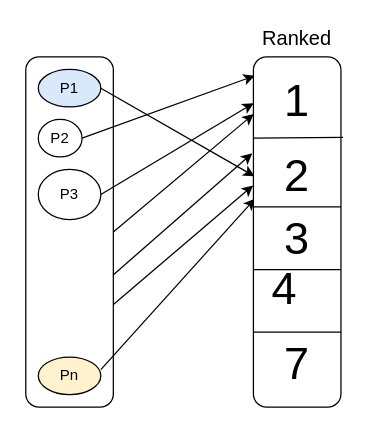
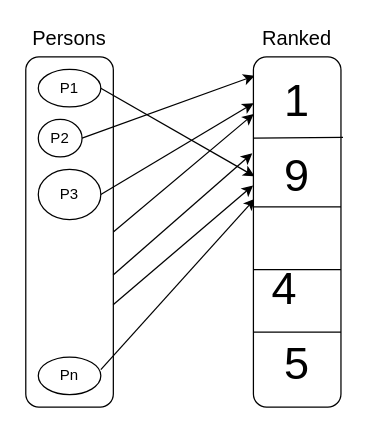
  <mxCell id="0" />
  <mxCell id="1" parent="0" />
  <mxCell id="2" value="" style="rounded=1;whiteSpace=wrap;html=1;" parent="1" vertex="1"><mxGeometry x="20" y="45" width="70" height="280" as="geometry" /></mxCell>
- <mxCell id="3" value="P1" style="ellipse;whiteSpace=wrap;html=1;fillColor=#dae8fc;" parent="1" vertex="1"><mxGeometry x="30" y="55" width="50" height="30" as="geometry" /></mxCell>
+ <mxCell id="3" value="P1" style="ellipse;whiteSpace=wrap;html=1;" parent="1" vertex="1"><mxGeometry x="30" y="55" width="50" height="30" as="geometry" /></mxCell>
  <mxCell id="4" value="P2" style="ellipse;whiteSpace=wrap;html=1;" parent="1" vertex="1"><mxGeometry x="30" y="95" width="35" height="30" as="geometry" /></mxCell>
  <mxCell id="5" value="P3" style="ellipse;whiteSpace=wrap;html=1;" parent="1" vertex="1"><mxGeometry x="30" y="135" width="50" height="40" as="geometry" /></mxCell>
- <mxCell id="6" value="Pn" style="ellipse;whiteSpace=wrap;html=1;fillColor=#fff2cc;" parent="1" vertex="1"><mxGeometry x="30" y="285" width="50" height="30" as="geometry" /></mxCell>
+ <mxCell id="6" value="Pn" style="ellipse;whiteSpace=wrap;html=1;" parent="1" vertex="1"><mxGeometry x="30" y="285" width="50" height="30" as="geometry" /></mxCell>
  <mxCell id="7" value="" style="endArrow=classic;html=1;entryX=0.018;entryY=0.405;entryDx=0;entryDy=0;entryPerimeter=0;" parent="1" target="17" edge="1"><mxGeometry width="50" height="50" relative="1" as="geometry"><mxPoint x="80" y="295" as="sourcePoint" /><mxPoint x="201" y="111" as="targetPoint" /></mxGeometry></mxCell>
  <mxCell id="8" value="" style="endArrow=classic;html=1;exitX=1;exitY=0.5;exitDx=0;exitDy=0;entryX=0.013;entryY=0.341;entryDx=0;entryDy=0;entryPerimeter=0;" parent="1" source="3" target="17" edge="1"><mxGeometry width="50" height="50" relative="1" as="geometry"><mxPoint x="100" y="115" as="sourcePoint" /><mxPoint x="201" y="79" as="targetPoint" /></mxGeometry></mxCell>
  <mxCell id="9" value="" style="endArrow=classic;html=1;exitX=1;exitY=0.5;exitDx=0;exitDy=0;entryX=0.014;entryY=0.054;entryDx=0;entryDy=0;entryPerimeter=0;" parent="1" source="4" target="17" edge="1"><mxGeometry width="50" height="50" relative="1" as="geometry"><mxPoint x="90" y="305" as="sourcePoint" /><mxPoint x="200" y="61" as="targetPoint" /></mxGeometry></mxCell>
  <mxCell id="10" value="" style="endArrow=classic;html=1;entryX=0.003;entryY=0.132;entryDx=0;entryDy=0;exitX=1;exitY=0.5;exitDx=0;exitDy=0;entryPerimeter=0;" parent="1" source="5" target="17" edge="1"><mxGeometry width="50" height="50" relative="1" as="geometry"><mxPoint x="100" y="315" as="sourcePoint" /><mxPoint x="200" y="95" as="targetPoint" /></mxGeometry></mxCell>
+ <mxCell id="11" value="&lt;font style=&quot;font-size: 16px&quot;&gt;Persons&lt;/font&gt;" style="text;html=1;strokeColor=none;fillColor=none;align=center;verticalAlign=middle;whiteSpace=wrap;rounded=0;" parent="1" vertex="1"><mxGeometry x="25" y="20" width="60" height="20" as="geometry" /></mxCell>
  <mxCell id="12" value="" style="endArrow=classic;html=1;exitX=0.998;exitY=0.623;exitDx=0;exitDy=0;exitPerimeter=0;entryX=-0.013;entryY=0.275;entryDx=0;entryDy=0;entryPerimeter=0;" parent="1" source="2" target="17" edge="1"><mxGeometry width="50" height="50" relative="1" as="geometry"><mxPoint x="133" y="183" as="sourcePoint" /><mxPoint x="200" y="65" as="targetPoint" /></mxGeometry></mxCell>
  <mxCell id="13" value="" style="endArrow=classic;html=1;exitX=1;exitY=0.5;exitDx=0;exitDy=0;entryX=0.003;entryY=0.163;entryDx=0;entryDy=0;entryPerimeter=0;" parent="1" source="2" target="17" edge="1"><mxGeometry width="50" height="50" relative="1" as="geometry"><mxPoint x="120" y="221" as="sourcePoint" /><mxPoint x="201" y="103" as="targetPoint" /></mxGeometry></mxCell>
  <mxCell id="14" value="" style="endArrow=classic;html=1;exitX=0.998;exitY=0.708;exitDx=0;exitDy=0;exitPerimeter=0;entryX=-0.003;entryY=0.367;entryDx=0;entryDy=0;entryPerimeter=0;" parent="1" source="2" target="17" edge="1"><mxGeometry width="50" height="50" relative="1" as="geometry"><mxPoint x="90" y="252" as="sourcePoint" /><mxPoint x="200" y="255" as="targetPoint" /></mxGeometry></mxCell>
  <mxCell id="15" value="" style="group" parent="1" vertex="1" connectable="0"><mxGeometry x="202" y="20" width="70" height="305" as="geometry" /></mxCell>
  <mxCell id="16" value="" style="group" parent="15" vertex="1" connectable="0"><mxGeometry y="25" width="70" height="280" as="geometry" /></mxCell>
  <mxCell id="17" value="" style="rounded=1;whiteSpace=wrap;html=1;" parent="16" vertex="1"><mxGeometry width="70" height="280" as="geometry" /></mxCell>
  <mxCell id="18" value="" style="endArrow=none;html=1;entryX=1.023;entryY=0.23;entryDx=0;entryDy=0;entryPerimeter=0;" parent="16" target="17" edge="1"><mxGeometry width="50" height="50" relative="1" as="geometry"><mxPoint y="65" as="sourcePoint" /><mxPoint x="70" y="65" as="targetPoint" /></mxGeometry></mxCell>
  <mxCell id="19" value="" style="endArrow=none;html=1;exitX=0;exitY=0.25;exitDx=0;exitDy=0;entryX=1;entryY=0.25;entryDx=0;entryDy=0;" parent="16" edge="1"><mxGeometry width="50" height="50" relative="1" as="geometry"><mxPoint y="120" as="sourcePoint" /><mxPoint x="70" y="120" as="targetPoint" /></mxGeometry></mxCell>
  <mxCell id="20" value="" style="endArrow=none;html=1;exitX=0;exitY=0.25;exitDx=0;exitDy=0;entryX=1;entryY=0.25;entryDx=0;entryDy=0;" parent="16" edge="1"><mxGeometry width="50" height="50" relative="1" as="geometry"><mxPoint y="170" as="sourcePoint" /><mxPoint x="70" y="170" as="targetPoint" /></mxGeometry></mxCell>
  <mxCell id="21" value="" style="endArrow=none;html=1;exitX=0;exitY=0.25;exitDx=0;exitDy=0;entryX=1;entryY=0.25;entryDx=0;entryDy=0;" parent="16" edge="1"><mxGeometry width="50" height="50" relative="1" as="geometry"><mxPoint y="220" as="sourcePoint" /><mxPoint x="70" y="220" as="targetPoint" /></mxGeometry></mxCell>
  <mxCell id="22" value="&lt;font style=&quot;font-size: 36px&quot;&gt;1&lt;/font&gt;" style="text;html=1;strokeColor=none;fillColor=none;align=center;verticalAlign=middle;whiteSpace=wrap;rounded=0;" parent="16" vertex="1"><mxGeometry x="15" y="20" width="40" height="30" as="geometry" /></mxCell>
- <mxCell id="23" value="&lt;span style=&quot;font-size: 36px&quot;&gt;2&lt;/span&gt;" style="text;html=1;strokeColor=none;fillColor=none;align=center;verticalAlign=middle;whiteSpace=wrap;rounded=0;" parent="16" vertex="1"><mxGeometry x="15" y="80" width="40" height="30" as="geometry" /></mxCell>
- <mxCell id="24" value="&lt;font style=&quot;font-size: 36px&quot;&gt;3&lt;/font&gt;" style="text;html=1;strokeColor=none;fillColor=none;align=center;verticalAlign=middle;whiteSpace=wrap;rounded=0;" parent="16" vertex="1"><mxGeometry x="15" y="130" width="40" height="30" as="geometry" /></mxCell>
+ <mxCell id="23" value="&lt;span style=&quot;font-size: 36px&quot;&gt;9&lt;/span&gt;" style="text;html=1;strokeColor=none;fillColor=none;align=center;verticalAlign=middle;whiteSpace=wrap;rounded=0;" parent="16" vertex="1"><mxGeometry x="15" y="80" width="40" height="30" as="geometry" /></mxCell>
  <mxCell id="25" value="&lt;font style=&quot;font-size: 36px&quot;&gt;4&lt;/font&gt;" style="text;html=1;strokeColor=none;fillColor=none;align=center;verticalAlign=middle;whiteSpace=wrap;rounded=0;" parent="16" vertex="1"><mxGeometry x="5" y="170" width="40" height="30" as="geometry" /></mxCell>
- <mxCell id="26" value="&lt;font style=&quot;font-size: 36px&quot;&gt;7&lt;/font&gt;" style="text;html=1;strokeColor=none;fillColor=none;align=center;verticalAlign=middle;whiteSpace=wrap;rounded=0;" parent="16" vertex="1"><mxGeometry x="15" y="230" width="40" height="30" as="geometry" /></mxCell>
+ <mxCell id="26" value="&lt;font style=&quot;font-size: 36px&quot;&gt;5&lt;/font&gt;" style="text;html=1;strokeColor=none;fillColor=none;align=center;verticalAlign=middle;whiteSpace=wrap;rounded=0;" parent="16" vertex="1"><mxGeometry x="15" y="230" width="40" height="30" as="geometry" /></mxCell>
  <mxCell id="27" value="&lt;font style=&quot;font-size: 16px&quot;&gt;Ranked&lt;/font&gt;" style="text;html=1;strokeColor=none;fillColor=none;align=center;verticalAlign=middle;whiteSpace=wrap;rounded=0;" parent="15" vertex="1"><mxGeometry x="5" width="60" height="20" as="geometry" /></mxCell>
